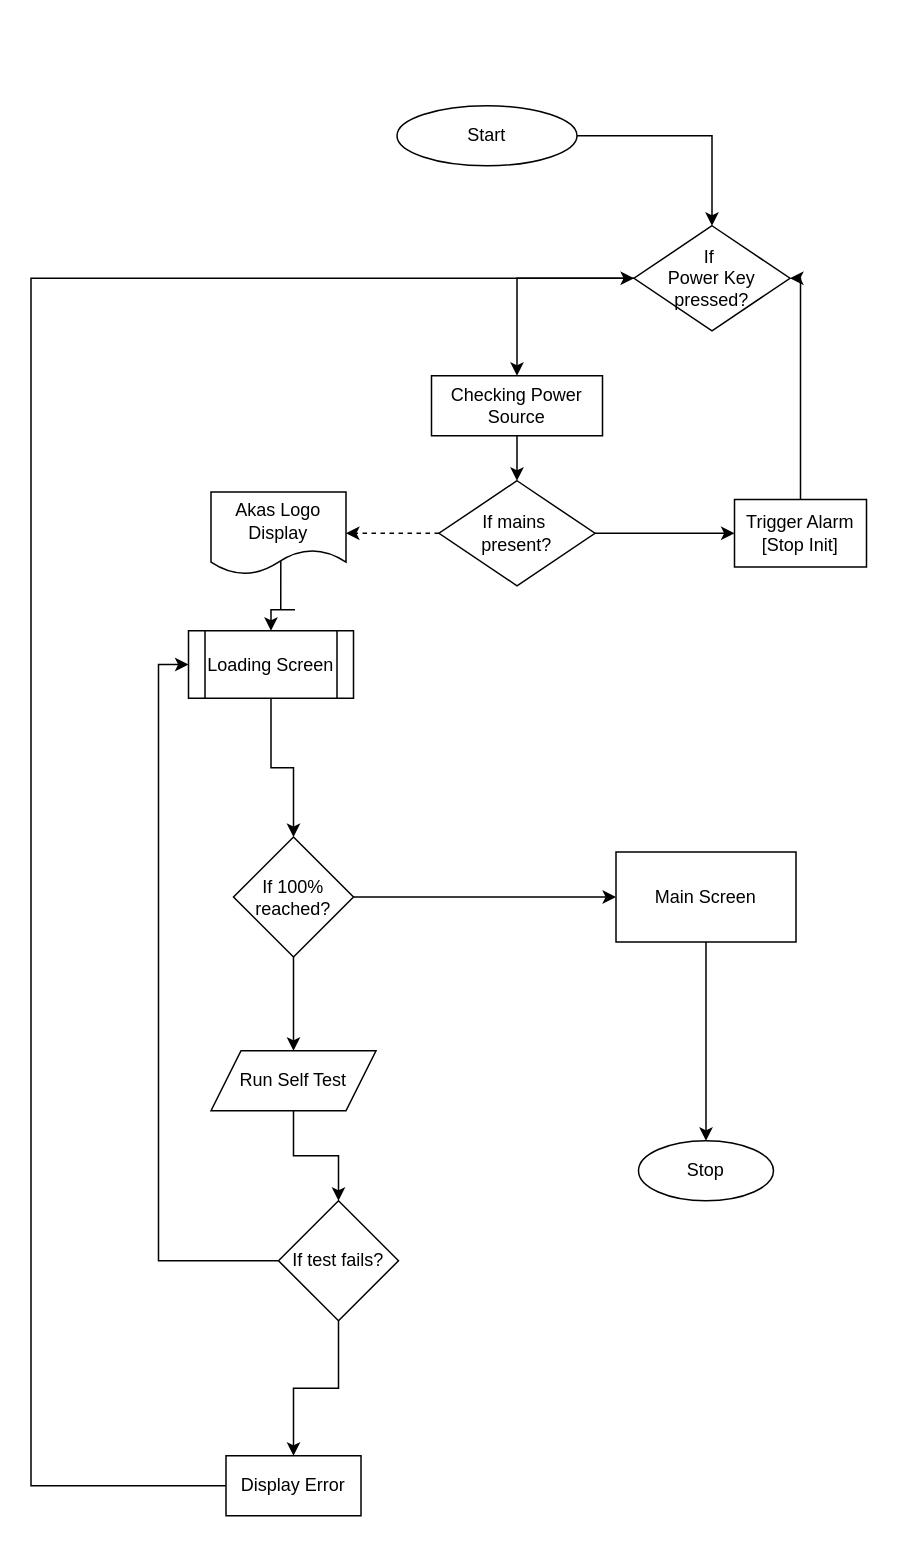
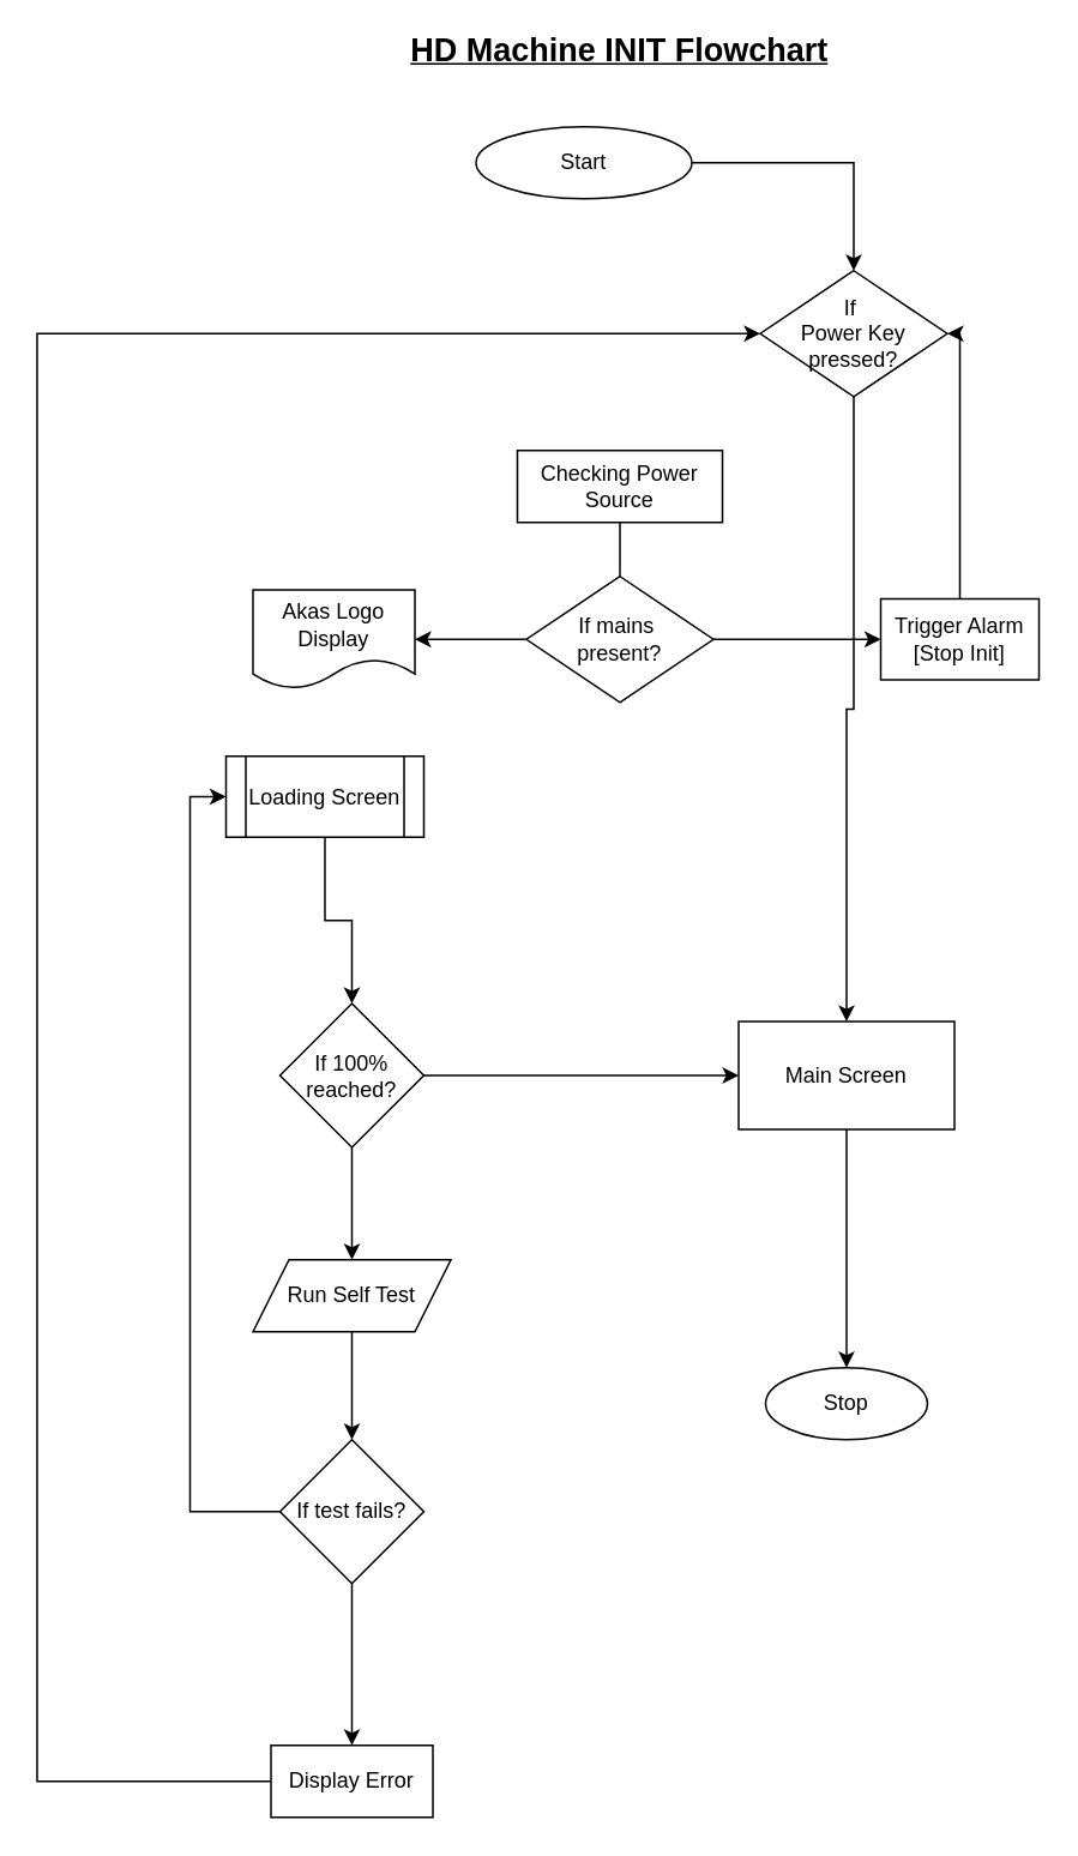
  <mxCell id="0" />
  <mxCell id="1" parent="0" />
+ <mxCell id="2" value="&lt;font style=&quot;font-size: 18px;&quot;&gt;&lt;u&gt;&lt;b&gt;HD Machine INIT Flowchart&lt;/b&gt;&lt;/u&gt;&lt;/font&gt;&lt;div&gt;&lt;br&gt;&lt;/div&gt;" style="text;html=1;align=center;verticalAlign=middle;whiteSpace=wrap;rounded=0;" vertex="1" parent="1"><mxGeometry x="199" y="20" width="290" height="30" as="geometry" /></mxCell>
  <mxCell id="3" value="" style="edgeStyle=orthogonalEdgeStyle;rounded=0;orthogonalLoop=1;jettySize=auto;html=1;" edge="1" parent="1" source="4" target="6"><mxGeometry relative="1" as="geometry" /></mxCell>
  <mxCell id="4" value="Start" style="ellipse;whiteSpace=wrap;html=1;" vertex="1" parent="1"><mxGeometry x="264" y="70" width="120" height="40" as="geometry" /></mxCell>
- <mxCell id="5" value="" style="edgeStyle=orthogonalEdgeStyle;rounded=0;orthogonalLoop=1;jettySize=auto;html=1;" edge="1" parent="1" source="6" target="8"><mxGeometry relative="1" as="geometry" /></mxCell>
+ <mxCell id="5" value="" style="edgeStyle=orthogonalEdgeStyle;rounded=0;orthogonalLoop=1;jettySize=auto;html=1;" edge="1" parent="1" source="6" target="29"><mxGeometry relative="1" as="geometry" /></mxCell>
  <mxCell id="6" value="If&amp;nbsp;&lt;div&gt;Power Key pressed?&lt;/div&gt;" style="rhombus;whiteSpace=wrap;html=1;" vertex="1" parent="1"><mxGeometry x="422" y="150" width="104" height="70" as="geometry" /></mxCell>
- <mxCell id="7" value="" style="edgeStyle=orthogonalEdgeStyle;rounded=0;orthogonalLoop=1;jettySize=auto;html=1;" edge="1" parent="1" source="8" target="11"><mxGeometry relative="1" as="geometry" /></mxCell>
+ <mxCell id="7" value="" style="edgeStyle=orthogonalEdgeStyle;rounded=0;orthogonalLoop=1;jettySize=auto;html=1;endArrow=none;" edge="1" parent="1" source="8" target="11"><mxGeometry relative="1" as="geometry" /></mxCell>
  <mxCell id="8" value="Checking Power Source" style="whiteSpace=wrap;html=1;" vertex="1" parent="1"><mxGeometry x="287" y="250" width="114" height="40" as="geometry" /></mxCell>
  <mxCell id="9" value="" style="edgeStyle=orthogonalEdgeStyle;rounded=0;orthogonalLoop=1;jettySize=auto;html=1;" edge="1" parent="1" source="11" target="13"><mxGeometry relative="1" as="geometry" /></mxCell>
- <mxCell id="10" value="" style="edgeStyle=orthogonalEdgeStyle;rounded=0;orthogonalLoop=1;jettySize=auto;html=1;dashed=1;" edge="1" parent="1" source="11" target="15"><mxGeometry relative="1" as="geometry" /></mxCell>
+ <mxCell id="10" value="" style="edgeStyle=orthogonalEdgeStyle;rounded=0;orthogonalLoop=1;jettySize=auto;html=1;" edge="1" parent="1" source="11" target="15"><mxGeometry relative="1" as="geometry" /></mxCell>
  <mxCell id="11" value="If mains&amp;nbsp;&lt;div&gt;present?&lt;/div&gt;" style="rhombus;whiteSpace=wrap;html=1;" vertex="1" parent="1"><mxGeometry x="292" y="320" width="104" height="70" as="geometry" /></mxCell>
  <mxCell id="12" style="edgeStyle=orthogonalEdgeStyle;rounded=0;orthogonalLoop=1;jettySize=auto;html=1;exitX=0.5;exitY=0;exitDx=0;exitDy=0;entryX=1;entryY=0.5;entryDx=0;entryDy=0;" edge="1" parent="1" source="13" target="6"><mxGeometry relative="1" as="geometry"><mxPoint x="400" y="180" as="targetPoint" /><Array as="points"><mxPoint x="533" y="185" /></Array></mxGeometry></mxCell>
  <mxCell id="13" value="Trigger Alarm&lt;div&gt;[Stop Init]&lt;/div&gt;" style="whiteSpace=wrap;html=1;" vertex="1" parent="1"><mxGeometry x="489" y="332.5" width="88" height="45" as="geometry" /></mxCell>
- <mxCell id="14" value="" style="edgeStyle=orthogonalEdgeStyle;rounded=0;orthogonalLoop=1;jettySize=auto;html=1;exitX=0.517;exitY=0.785;exitDx=0;exitDy=0;exitPerimeter=0;entryX=0.5;entryY=0;entryDx=0;entryDy=0;" edge="1" parent="1" source="15" target="17"><mxGeometry relative="1" as="geometry"><Array as="points"><mxPoint x="196" y="406" /><mxPoint x="195" y="406" /></Array></mxGeometry></mxCell>
  <mxCell id="15" value="Akas Logo Display" style="shape=document;whiteSpace=wrap;html=1;boundedLbl=1;" vertex="1" parent="1"><mxGeometry x="140" y="327.5" width="90" height="55" as="geometry" /></mxCell>
  <mxCell id="16" value="" style="edgeStyle=orthogonalEdgeStyle;rounded=0;orthogonalLoop=1;jettySize=auto;html=1;" edge="1" parent="1" source="17" target="20"><mxGeometry relative="1" as="geometry" /></mxCell>
  <mxCell id="17" value="Loading Screen" style="shape=process;whiteSpace=wrap;html=1;backgroundOutline=1;" vertex="1" parent="1"><mxGeometry x="125" y="420" width="110" height="45" as="geometry" /></mxCell>
  <mxCell id="18" value="" style="edgeStyle=orthogonalEdgeStyle;rounded=0;orthogonalLoop=1;jettySize=auto;html=1;" edge="1" parent="1" source="20" target="22"><mxGeometry relative="1" as="geometry" /></mxCell>
  <mxCell id="19" value="" style="edgeStyle=orthogonalEdgeStyle;rounded=0;orthogonalLoop=1;jettySize=auto;html=1;" edge="1" parent="1" source="20" target="29"><mxGeometry relative="1" as="geometry" /></mxCell>
  <mxCell id="20" value="If 100% reached?" style="rhombus;whiteSpace=wrap;html=1;" vertex="1" parent="1"><mxGeometry x="155" y="557.5" width="80" height="80" as="geometry" /></mxCell>
  <mxCell id="21" value="" style="edgeStyle=orthogonalEdgeStyle;rounded=0;orthogonalLoop=1;jettySize=auto;html=1;" edge="1" parent="1" source="22" target="25"><mxGeometry relative="1" as="geometry" /></mxCell>
  <mxCell id="22" value="Run Self Test" style="shape=parallelogram;perimeter=parallelogramPerimeter;whiteSpace=wrap;html=1;fixedSize=1;" vertex="1" parent="1"><mxGeometry x="140" y="700" width="110" height="40" as="geometry" /></mxCell>
  <mxCell id="23" value="" style="edgeStyle=orthogonalEdgeStyle;rounded=0;orthogonalLoop=1;jettySize=auto;html=1;" edge="1" parent="1" source="25" target="27"><mxGeometry relative="1" as="geometry" /></mxCell>
  <mxCell id="24" style="edgeStyle=orthogonalEdgeStyle;rounded=0;orthogonalLoop=1;jettySize=auto;html=1;exitX=0;exitY=0.5;exitDx=0;exitDy=0;entryX=0;entryY=0.5;entryDx=0;entryDy=0;" edge="1" parent="1" source="25" target="17"><mxGeometry relative="1" as="geometry" /></mxCell>
- <mxCell id="25" value="If test fails?" style="rhombus;whiteSpace=wrap;html=1;" vertex="1" parent="1"><mxGeometry x="185" y="800" width="80" height="80" as="geometry" /></mxCell>
+ <mxCell id="25" value="If test fails?" style="rhombus;whiteSpace=wrap;html=1;" vertex="1" parent="1"><mxGeometry x="155" y="800" width="80" height="80" as="geometry" /></mxCell>
  <mxCell id="26" style="edgeStyle=orthogonalEdgeStyle;rounded=0;orthogonalLoop=1;jettySize=auto;html=1;exitX=0;exitY=0.5;exitDx=0;exitDy=0;entryX=0;entryY=0.5;entryDx=0;entryDy=0;" edge="1" parent="1" source="27" target="6"><mxGeometry relative="1" as="geometry"><Array as="points"><mxPoint x="20" y="990" /><mxPoint x="20" y="185" /></Array></mxGeometry></mxCell>
  <mxCell id="27" value="Display Error" style="whiteSpace=wrap;html=1;" vertex="1" parent="1"><mxGeometry x="150" y="970" width="90" height="40" as="geometry" /></mxCell>
  <mxCell id="28" style="edgeStyle=orthogonalEdgeStyle;rounded=0;orthogonalLoop=1;jettySize=auto;html=1;exitX=0.5;exitY=1;exitDx=0;exitDy=0;entryX=0.5;entryY=0;entryDx=0;entryDy=0;" edge="1" parent="1" source="29" target="30"><mxGeometry relative="1" as="geometry" /></mxCell>
  <mxCell id="29" value="Main Screen" style="whiteSpace=wrap;html=1;" vertex="1" parent="1"><mxGeometry x="410" y="567.5" width="120" height="60" as="geometry" /></mxCell>
  <mxCell id="30" value="Stop" style="ellipse;whiteSpace=wrap;html=1;" vertex="1" parent="1"><mxGeometry x="425" y="760" width="90" height="40" as="geometry" /></mxCell>
